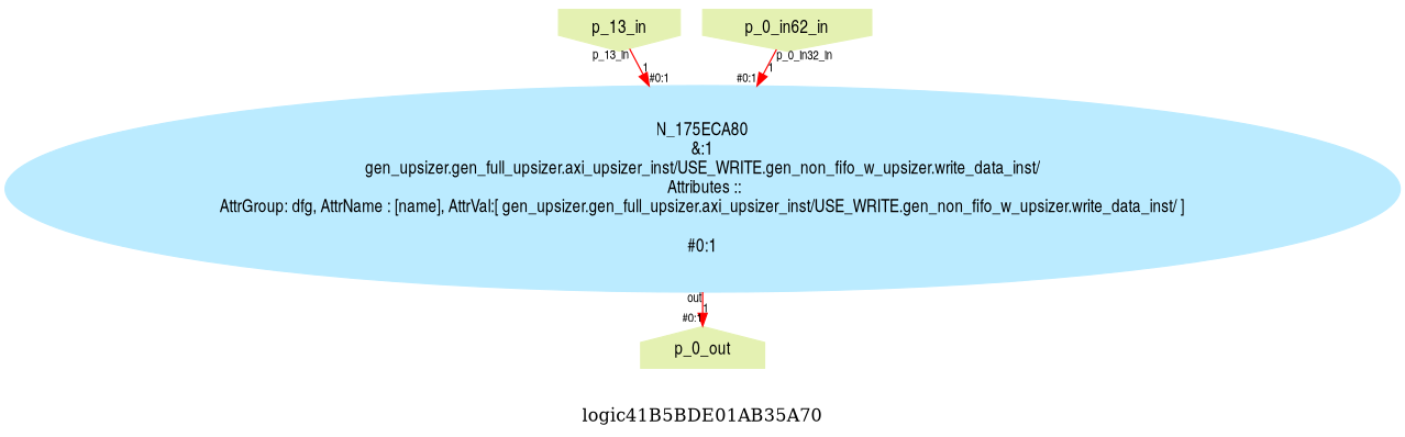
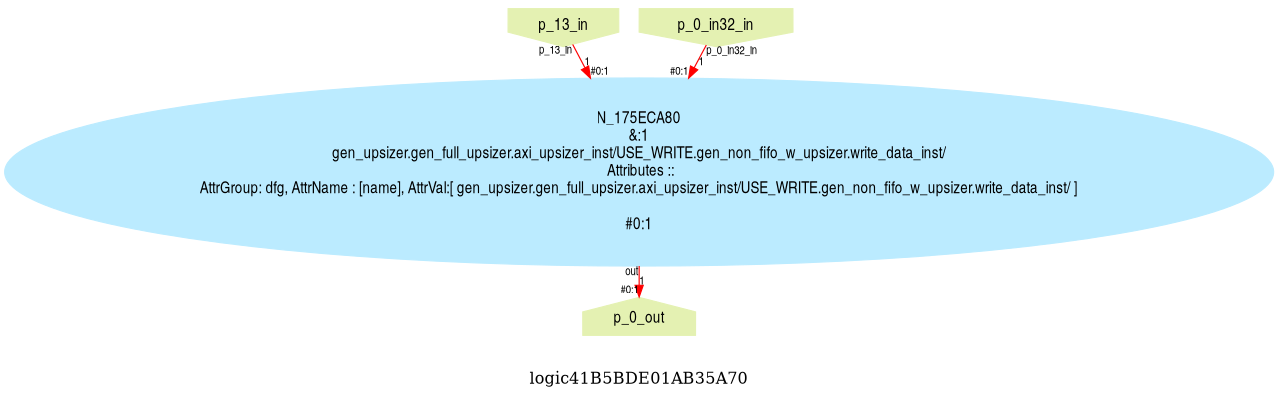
  digraph {
    label=logic41B5BDE01AB35A70
    ranksep=0.1
    splines=true
    node [color="#e4f1b2" fontname=helveticanarrow shape=invhouse style=filled]
    edge [color="#ff0000" fontname=helveticanarrow fontsize=10 headlabel="#0:1"]
    n1 [label=p_13_in]
-   n2 [label=p_0_in62_in]
+   n2 [label=p_0_in32_in]
    n3 [label=p_0_out shape=house]
    n4 [color="#bbebff" label="N_175ECA80\n&:1\ngen_upsizer.gen_full_upsizer.axi_upsizer_inst/USE_WRITE.gen_non_fifo_w_upsizer.write_data_inst/\n Attributes ::\nAttrGroup: dfg, AttrName : [name], AttrVal:[ gen_upsizer.gen_full_upsizer.axi_upsizer_inst/USE_WRITE.gen_non_fifo_w_upsizer.write_data_inst/ ]\n\n#0:1\n" shape=""]
    subgraph sub_1 {
      rank=source
      n1
      n2
    }
    subgraph sub_2 {
      rank=sink
      n3
    }
    n1 -> n4 [label=1 taillabel=p_13_in]
    n2 -> n4 [label=1 taillabel=p_0_in32_in]
    n4 -> n3 [label=1 taillabel=out]
  }
